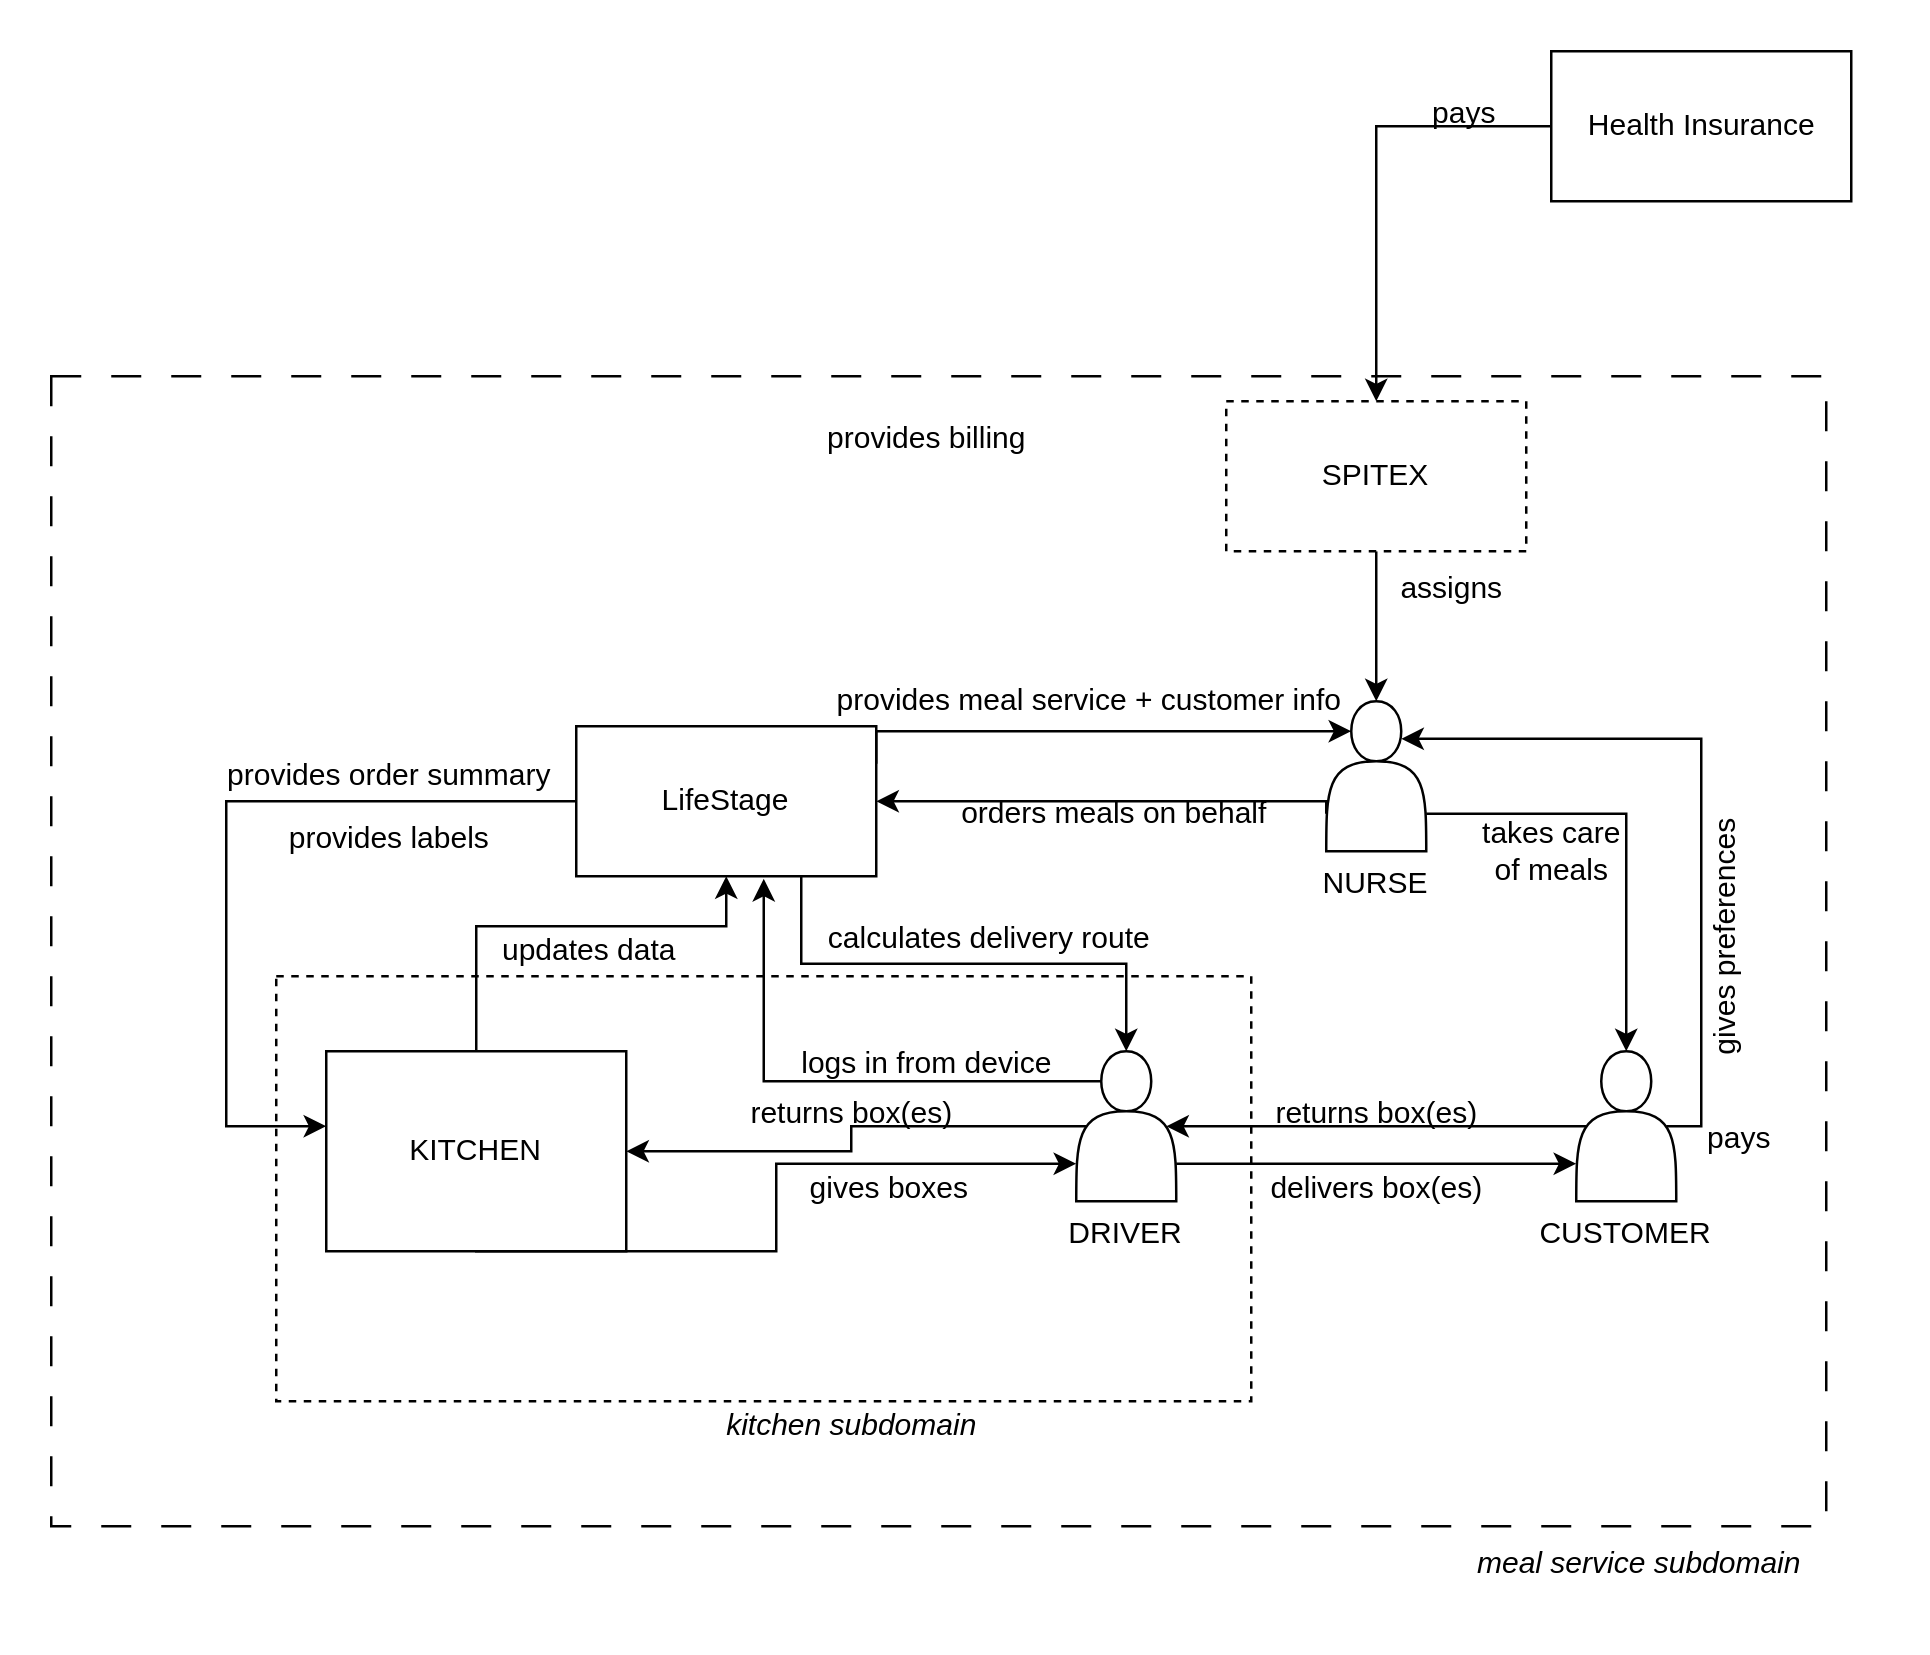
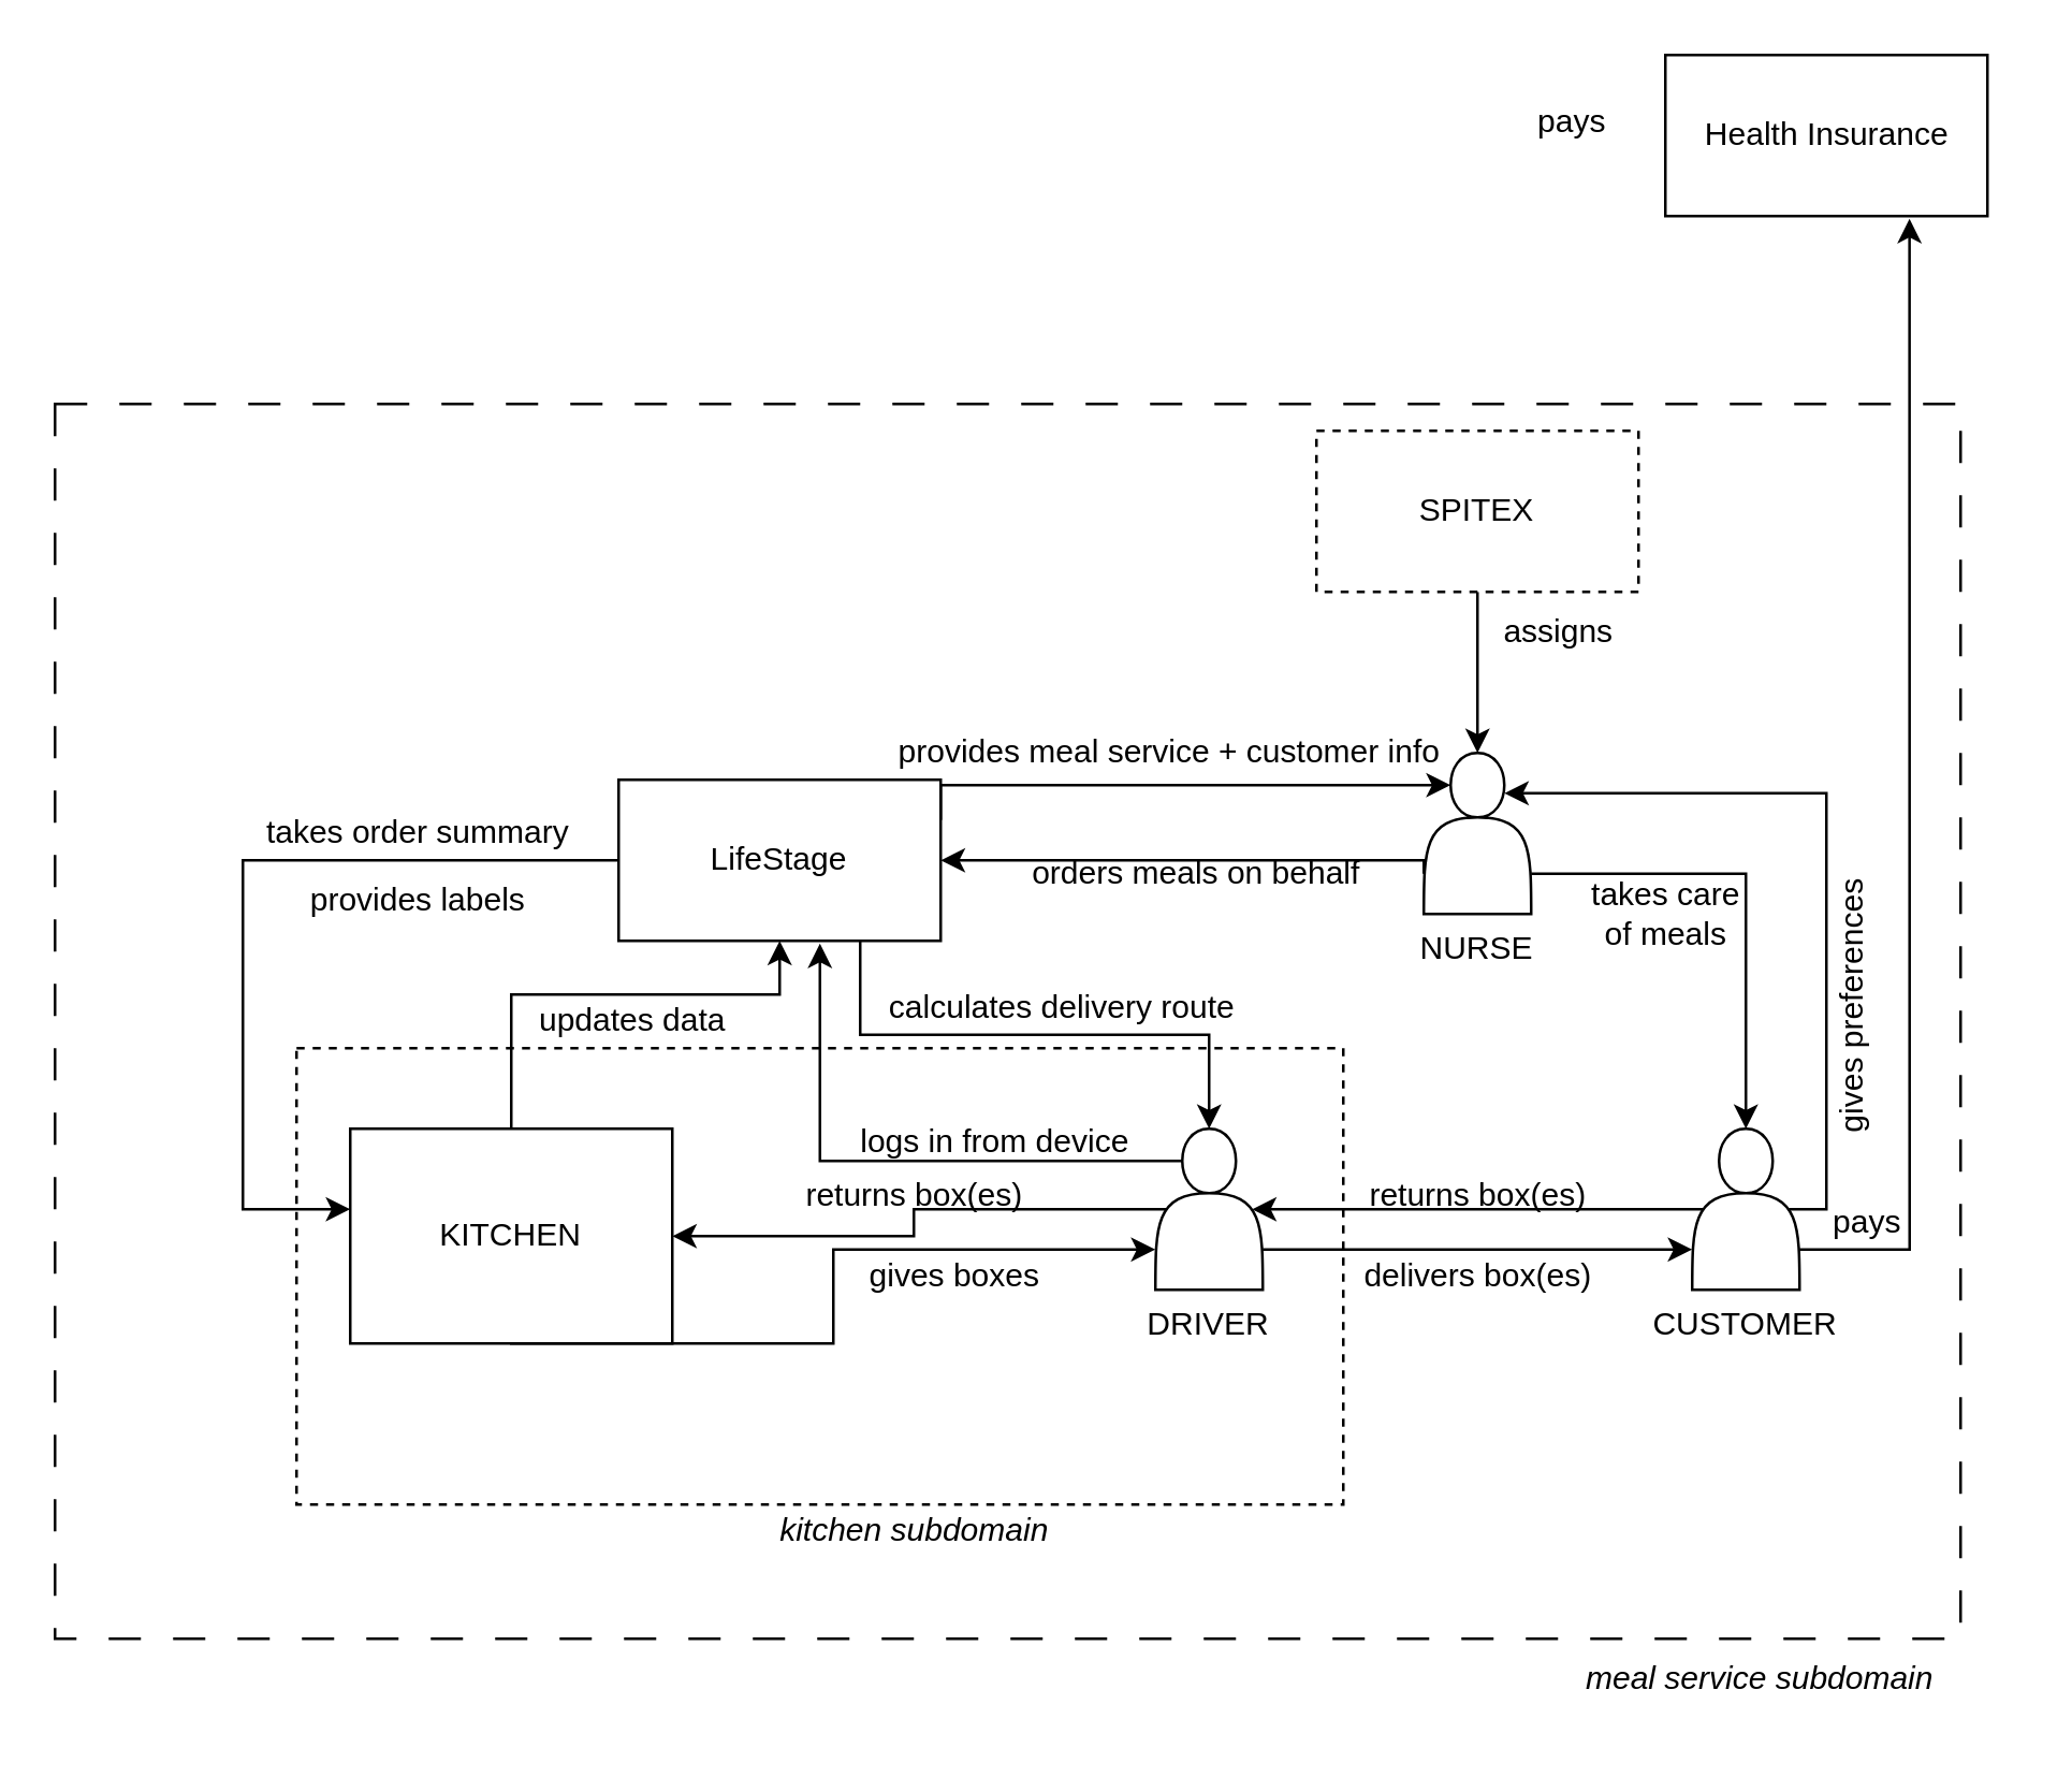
  <mxCell id="0" />
  <mxCell id="1" parent="0" />
  <mxCell id="2" value="" style="rounded=0;whiteSpace=wrap;html=1;fillColor=none;dashed=1;dashPattern=12 12;" vertex="1" parent="1"><mxGeometry x="20" y="150" width="710" height="460" as="geometry" /></mxCell>
  <mxCell id="3" value="" style="rounded=0;whiteSpace=wrap;html=1;fillColor=none;dashed=1;" vertex="1" parent="1"><mxGeometry x="110" y="390" width="390" height="170" as="geometry" /></mxCell>
  <mxCell id="4" style="edgeStyle=orthogonalEdgeStyle;rounded=0;orthogonalLoop=1;jettySize=auto;html=1;exitX=0.75;exitY=1;exitDx=0;exitDy=0;entryX=0;entryY=0.75;entryDx=0;entryDy=0;" edge="1" parent="1" source="6" target="12"><mxGeometry relative="1" as="geometry"><Array as="points"><mxPoint x="190" y="480" /><mxPoint x="190" y="500" /><mxPoint x="310" y="500" /><mxPoint x="310" y="465" /></Array></mxGeometry></mxCell>
  <mxCell id="5" style="edgeStyle=orthogonalEdgeStyle;rounded=0;orthogonalLoop=1;jettySize=auto;html=1;exitX=0.5;exitY=0;exitDx=0;exitDy=0;entryX=0.5;entryY=1;entryDx=0;entryDy=0;" edge="1" parent="1" source="6" target="23"><mxGeometry relative="1" as="geometry"><Array as="points"><mxPoint x="190" y="370" /><mxPoint x="290" y="370" /></Array></mxGeometry></mxCell>
  <mxCell id="6" value="KITCHEN" style="rounded=0;whiteSpace=wrap;html=1;" vertex="1" parent="1"><mxGeometry x="130" y="420" width="120" height="80" as="geometry" /></mxCell>
  <mxCell id="7" style="edgeStyle=orthogonalEdgeStyle;rounded=0;orthogonalLoop=1;jettySize=auto;html=1;exitX=0.5;exitY=1;exitDx=0;exitDy=0;entryX=0.5;entryY=0;entryDx=0;entryDy=0;" edge="1" parent="1" source="8" target="19"><mxGeometry relative="1" as="geometry"><mxPoint x="550" y="200" as="targetPoint" /><Array as="points"><mxPoint x="550" y="240" /><mxPoint x="550" y="240" /></Array></mxGeometry></mxCell>
  <mxCell id="8" value="SPITEX" style="rounded=0;whiteSpace=wrap;html=1;dashed=1;" vertex="1" parent="1"><mxGeometry x="490" y="160" width="120" height="60" as="geometry" /></mxCell>
  <mxCell id="9" style="edgeStyle=orthogonalEdgeStyle;rounded=0;orthogonalLoop=1;jettySize=auto;html=1;exitX=0.1;exitY=0.5;exitDx=0;exitDy=0;exitPerimeter=0;" edge="1" parent="1" source="12" target="6"><mxGeometry relative="1" as="geometry" /></mxCell>
  <mxCell id="10" style="edgeStyle=orthogonalEdgeStyle;rounded=0;orthogonalLoop=1;jettySize=auto;html=1;exitX=1;exitY=0.75;exitDx=0;exitDy=0;entryX=0;entryY=0.75;entryDx=0;entryDy=0;" edge="1" parent="1" source="12" target="16"><mxGeometry relative="1" as="geometry" /></mxCell>
  <mxCell id="11" style="edgeStyle=orthogonalEdgeStyle;rounded=0;orthogonalLoop=1;jettySize=auto;html=1;exitX=0.25;exitY=0.2;exitDx=0;exitDy=0;exitPerimeter=0;entryX=0.625;entryY=1.017;entryDx=0;entryDy=0;entryPerimeter=0;" edge="1" parent="1" source="12" target="23"><mxGeometry relative="1" as="geometry" /></mxCell>
  <mxCell id="12" value="&lt;div align=&quot;center&quot;&gt;&lt;br&gt;&lt;/div&gt;&lt;div align=&quot;center&quot;&gt;&lt;br&gt;&lt;/div&gt;&lt;div align=&quot;center&quot;&gt;&lt;br&gt;&lt;/div&gt;&lt;div align=&quot;center&quot;&gt;&lt;br&gt;&lt;/div&gt;&lt;div align=&quot;center&quot;&gt;&lt;br&gt;&lt;/div&gt;&lt;div align=&quot;center&quot;&gt;&lt;br&gt;&lt;/div&gt;&lt;p style=&quot;line-height: 120%;&quot;&gt;DRIVER&lt;/p&gt;" style="shape=actor;whiteSpace=wrap;html=1;" vertex="1" parent="1"><mxGeometry x="430" y="420" width="40" height="60" as="geometry" /></mxCell>
  <mxCell id="13" style="edgeStyle=orthogonalEdgeStyle;rounded=0;orthogonalLoop=1;jettySize=auto;html=1;exitX=0.9;exitY=0.5;exitDx=0;exitDy=0;exitPerimeter=0;entryX=0.75;entryY=0.25;entryDx=0;entryDy=0;entryPerimeter=0;" edge="1" parent="1" source="16" target="19"><mxGeometry relative="1" as="geometry"><mxPoint x="570" y="290" as="targetPoint" /><Array as="points"><mxPoint x="680" y="450" /><mxPoint x="680" y="295" /></Array></mxGeometry></mxCell>
  <mxCell id="14" style="edgeStyle=orthogonalEdgeStyle;rounded=0;orthogonalLoop=1;jettySize=auto;html=1;exitX=0.1;exitY=0.5;exitDx=0;exitDy=0;exitPerimeter=0;entryX=0.9;entryY=0.5;entryDx=0;entryDy=0;entryPerimeter=0;" edge="1" parent="1" source="16" target="12"><mxGeometry relative="1" as="geometry" /></mxCell>
+ <mxCell id="15" style="edgeStyle=orthogonalEdgeStyle;rounded=0;orthogonalLoop=1;jettySize=auto;html=1;exitX=1;exitY=0.75;exitDx=0;exitDy=0;entryX=0.758;entryY=1.017;entryDx=0;entryDy=0;entryPerimeter=0;" edge="1" parent="1" source="16" target="41"><mxGeometry relative="1" as="geometry" /></mxCell>
  <mxCell id="16" value="&lt;br&gt;&lt;br&gt;&lt;br&gt;&lt;br&gt;&lt;br&gt;&lt;br&gt;&lt;div align=&quot;left&quot;&gt;CUSTOMER&lt;/div&gt;" style="shape=actor;whiteSpace=wrap;html=1;" vertex="1" parent="1"><mxGeometry x="630" y="420" width="40" height="60" as="geometry" /></mxCell>
  <mxCell id="17" style="edgeStyle=orthogonalEdgeStyle;rounded=0;orthogonalLoop=1;jettySize=auto;html=1;exitX=1;exitY=0.75;exitDx=0;exitDy=0;entryX=0.5;entryY=0;entryDx=0;entryDy=0;" edge="1" parent="1" source="19" target="16"><mxGeometry relative="1" as="geometry" /></mxCell>
  <mxCell id="18" style="edgeStyle=orthogonalEdgeStyle;rounded=0;orthogonalLoop=1;jettySize=auto;html=1;exitX=0;exitY=0.75;exitDx=0;exitDy=0;entryX=1;entryY=0.5;entryDx=0;entryDy=0;" edge="1" parent="1" source="19" target="23"><mxGeometry relative="1" as="geometry"><mxPoint x="460" y="325" as="targetPoint" /><Array as="points"><mxPoint x="530" y="320" /></Array></mxGeometry></mxCell>
  <mxCell id="19" value="&lt;div&gt;&lt;br&gt;&lt;/div&gt;&lt;div&gt;&lt;br&gt;&lt;/div&gt;&lt;div&gt;&lt;br&gt;&lt;/div&gt;&lt;div&gt;&lt;br&gt;&lt;/div&gt;&lt;div&gt;&lt;br&gt;&lt;/div&gt;&lt;div&gt;&lt;br&gt;NURSE&lt;br&gt;&lt;/div&gt;" style="shape=actor;whiteSpace=wrap;html=1;" vertex="1" parent="1"><mxGeometry x="530" y="280" width="40" height="60" as="geometry" /></mxCell>
  <mxCell id="20" style="edgeStyle=orthogonalEdgeStyle;rounded=0;orthogonalLoop=1;jettySize=auto;html=1;exitX=0;exitY=0.5;exitDx=0;exitDy=0;" edge="1" parent="1" source="23" target="6"><mxGeometry relative="1" as="geometry"><Array as="points"><mxPoint x="90" y="320" /><mxPoint x="90" y="450" /></Array></mxGeometry></mxCell>
  <mxCell id="21" style="edgeStyle=orthogonalEdgeStyle;rounded=0;orthogonalLoop=1;jettySize=auto;html=1;exitX=1;exitY=0.25;exitDx=0;exitDy=0;entryX=0.25;entryY=0.2;entryDx=0;entryDy=0;entryPerimeter=0;" edge="1" parent="1" source="23" target="19"><mxGeometry relative="1" as="geometry"><Array as="points"><mxPoint x="350" y="292" /></Array></mxGeometry></mxCell>
  <mxCell id="22" style="edgeStyle=orthogonalEdgeStyle;rounded=0;orthogonalLoop=1;jettySize=auto;html=1;exitX=0.75;exitY=1;exitDx=0;exitDy=0;entryX=0.5;entryY=0;entryDx=0;entryDy=0;" edge="1" parent="1" source="23" target="12"><mxGeometry relative="1" as="geometry" /></mxCell>
  <mxCell id="23" value="LifeStage" style="whiteSpace=wrap;html=1;" vertex="1" parent="1"><mxGeometry x="230" y="290" width="120" height="60" as="geometry" /></mxCell>
  <mxCell id="24" value="gives preferences" style="text;html=1;align=center;verticalAlign=middle;resizable=0;points=[];autosize=1;strokeColor=none;fillColor=none;rotation=270;" vertex="1" parent="1"><mxGeometry x="630" y="360" width="120" height="30" as="geometry" /></mxCell>
  <mxCell id="25" value="delivers box(es)" style="text;html=1;align=center;verticalAlign=middle;resizable=0;points=[];autosize=1;strokeColor=none;fillColor=none;" vertex="1" parent="1"><mxGeometry x="495" y="460" width="110" height="30" as="geometry" /></mxCell>
  <mxCell id="26" value="returns box(es)" style="text;html=1;align=center;verticalAlign=middle;resizable=0;points=[];autosize=1;strokeColor=none;fillColor=none;" vertex="1" parent="1"><mxGeometry x="500" y="430" width="100" height="30" as="geometry" /></mxCell>
  <mxCell id="27" value="returns box(es)" style="text;html=1;align=center;verticalAlign=middle;resizable=0;points=[];autosize=1;strokeColor=none;fillColor=none;" vertex="1" parent="1"><mxGeometry x="290" y="430" width="100" height="30" as="geometry" /></mxCell>
  <mxCell id="28" value="gives boxes" style="text;html=1;align=center;verticalAlign=middle;resizable=0;points=[];autosize=1;strokeColor=none;fillColor=none;" vertex="1" parent="1"><mxGeometry x="310" y="460" width="90" height="30" as="geometry" /></mxCell>
- <mxCell id="29" value="provides order summary" style="text;html=1;align=center;verticalAlign=middle;resizable=0;points=[];autosize=1;strokeColor=none;fillColor=none;" vertex="1" parent="1"><mxGeometry x="80" y="295" width="150" height="30" as="geometry" /></mxCell>
+ <mxCell id="29" value="takes order summary" style="text;html=1;align=center;verticalAlign=middle;resizable=0;points=[];autosize=1;strokeColor=none;fillColor=none;" vertex="1" parent="1"><mxGeometry x="80" y="295" width="150" height="30" as="geometry" /></mxCell>
  <mxCell id="30" value="orders meals on behalf" style="text;html=1;align=center;verticalAlign=middle;resizable=0;points=[];autosize=1;strokeColor=none;fillColor=none;" vertex="1" parent="1"><mxGeometry x="370" y="310" width="150" height="30" as="geometry" /></mxCell>
  <mxCell id="31" value="provides meal service + customer info" style="text;html=1;align=center;verticalAlign=middle;resizable=0;points=[];autosize=1;strokeColor=none;fillColor=none;" vertex="1" parent="1"><mxGeometry x="320" y="265" width="230" height="30" as="geometry" /></mxCell>
  <mxCell id="32" value="updates data" style="text;html=1;align=center;verticalAlign=middle;resizable=0;points=[];autosize=1;strokeColor=none;fillColor=none;" vertex="1" parent="1"><mxGeometry x="190" y="365" width="90" height="30" as="geometry" /></mxCell>
- <mxCell id="33" value="provides billing" style="text;html=1;align=center;verticalAlign=middle;resizable=0;points=[];autosize=1;strokeColor=none;fillColor=none;" vertex="1" parent="1"><mxGeometry x="320" y="160" width="100" height="30" as="geometry" /></mxCell>
  <mxCell id="34" value="assigns" style="text;html=1;align=center;verticalAlign=middle;resizable=0;points=[];autosize=1;strokeColor=none;fillColor=none;" vertex="1" parent="1"><mxGeometry x="550" y="220" width="60" height="30" as="geometry" /></mxCell>
  <mxCell id="35" value="takes care&lt;br&gt;of meals" style="text;html=1;align=center;verticalAlign=middle;resizable=0;points=[];autosize=1;strokeColor=none;fillColor=none;" vertex="1" parent="1"><mxGeometry x="580" y="320" width="80" height="40" as="geometry" /></mxCell>
  <mxCell id="36" value="&lt;div&gt;kitchen subdomain&lt;/div&gt;" style="text;html=1;align=center;verticalAlign=middle;resizable=0;points=[];autosize=1;strokeColor=none;fillColor=none;fontStyle=2" vertex="1" parent="1"><mxGeometry x="280" y="555" width="120" height="30" as="geometry" /></mxCell>
  <mxCell id="37" value="&lt;div&gt;meal service subdomain&lt;/div&gt;" style="text;html=1;align=center;verticalAlign=middle;resizable=0;points=[];autosize=1;strokeColor=none;fillColor=none;fontStyle=2" vertex="1" parent="1"><mxGeometry x="580" y="610" width="150" height="30" as="geometry" /></mxCell>
  <mxCell id="38" value="&lt;div&gt;calculates delivery route&lt;/div&gt;" style="text;html=1;align=center;verticalAlign=middle;resizable=0;points=[];autosize=1;strokeColor=none;fillColor=none;" vertex="1" parent="1"><mxGeometry x="320" y="360" width="150" height="30" as="geometry" /></mxCell>
  <mxCell id="39" value="&lt;div&gt;logs in from device&lt;/div&gt;" style="text;html=1;align=center;verticalAlign=middle;resizable=0;points=[];autosize=1;strokeColor=none;fillColor=none;" vertex="1" parent="1"><mxGeometry x="310" y="410" width="120" height="30" as="geometry" /></mxCell>
- <mxCell id="40" style="edgeStyle=orthogonalEdgeStyle;rounded=0;orthogonalLoop=1;jettySize=auto;html=1;entryX=0.5;entryY=0;entryDx=0;entryDy=0;" edge="1" parent="1" source="41" target="8"><mxGeometry relative="1" as="geometry"><Array as="points"><mxPoint x="550" y="50" /></Array></mxGeometry></mxCell>
  <mxCell id="41" value="&lt;div&gt;Health Insurance&lt;/div&gt;" style="verticalLabelPosition=middle;verticalAlign=middle;html=1;shape=mxgraph.basic.rect;fillColor2=none;strokeWidth=1;size=20;indent=5;labelPosition=center;align=center;" vertex="1" parent="1"><mxGeometry x="620" y="20" width="120" height="60" as="geometry" /></mxCell>
  <mxCell id="42" value="pays" style="text;html=1;align=center;verticalAlign=middle;resizable=0;points=[];autosize=1;strokeColor=none;fillColor=none;" vertex="1" parent="1"><mxGeometry x="560" y="30" width="50" height="30" as="geometry" /></mxCell>
  <mxCell id="43" value="pays" style="text;html=1;align=center;verticalAlign=middle;resizable=0;points=[];autosize=1;strokeColor=none;fillColor=none;rotation=0;" vertex="1" parent="1"><mxGeometry x="670" y="440" width="50" height="30" as="geometry" /></mxCell>
  <mxCell id="44" value="provides labels" style="text;html=1;align=center;verticalAlign=middle;resizable=0;points=[];autosize=1;strokeColor=none;fillColor=none;" vertex="1" parent="1"><mxGeometry x="105" y="320" width="100" height="30" as="geometry" /></mxCell>
